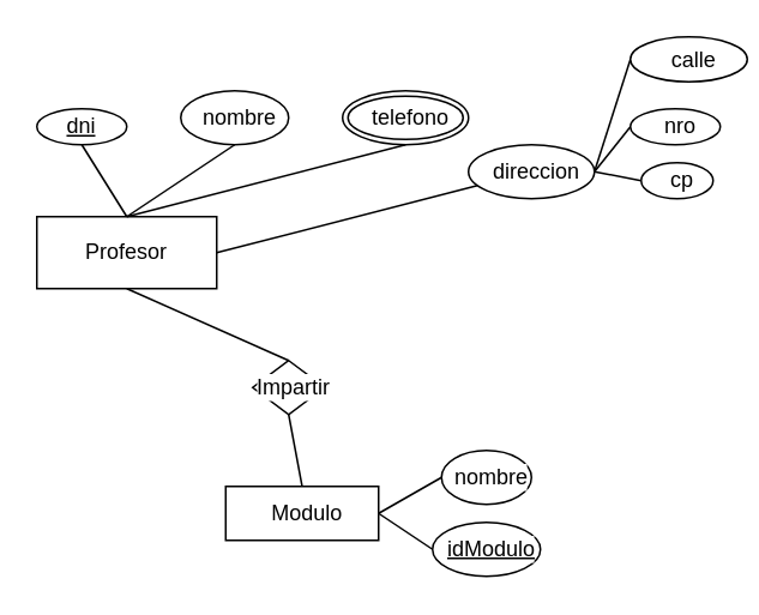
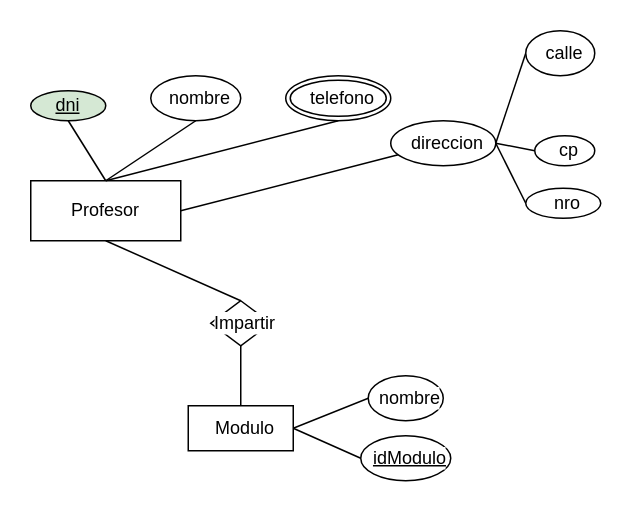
  <mxCell id="0" />
  <mxCell id="1" parent="0" />
  <mxCell id="2" style="edgeStyle=none;shape=connector;rounded=0;orthogonalLoop=1;jettySize=auto;html=1;exitX=1;exitY=0.5;exitDx=0;exitDy=0;strokeColor=default;align=center;verticalAlign=middle;fontFamily=Helvetica;fontSize=12;fontColor=default;labelBackgroundColor=default;endArrow=none;" edge="1" parent="1" source="3" target="11"><mxGeometry relative="1" as="geometry" /></mxCell>
  <mxCell id="3" value="Profesor" style="whiteSpace=wrap;html=1;align=center;" vertex="1" parent="1"><mxGeometry x="20" y="120" width="100" height="40" as="geometry" /></mxCell>
  <mxCell id="4" style="edgeStyle=none;shape=connector;rounded=0;orthogonalLoop=1;jettySize=auto;html=1;exitX=0.5;exitY=1;exitDx=0;exitDy=0;entryX=0.5;entryY=0;entryDx=0;entryDy=0;strokeColor=default;align=center;verticalAlign=middle;fontFamily=Helvetica;fontSize=12;fontColor=default;labelBackgroundColor=default;endArrow=none;" edge="1" parent="1" source="5" target="3"><mxGeometry relative="1" as="geometry" /></mxCell>
- <mxCell id="5" value="dni" style="ellipse;whiteSpace=wrap;html=1;align=center;fontStyle=4;" vertex="1" parent="1"><mxGeometry x="20" y="60" width="50" height="20" as="geometry" /></mxCell>
+ <mxCell id="5" value="dni" style="ellipse;whiteSpace=wrap;html=1;align=center;fontStyle=4;fillColor=#d5e8d4;" vertex="1" parent="1"><mxGeometry x="20" y="60" width="50" height="20" as="geometry" /></mxCell>
  <mxCell id="6" style="edgeStyle=none;shape=connector;rounded=0;orthogonalLoop=1;jettySize=auto;html=1;exitX=0.5;exitY=1;exitDx=0;exitDy=0;entryX=0.5;entryY=0;entryDx=0;entryDy=0;strokeColor=default;align=center;verticalAlign=middle;fontFamily=Helvetica;fontSize=12;fontColor=default;labelBackgroundColor=default;endArrow=none;" edge="1" parent="1" source="7" target="3"><mxGeometry relative="1" as="geometry" /></mxCell>
  <mxCell id="7" value="nombre" style="ellipse;whiteSpace=wrap;html=1;align=center;dashed=0;strokeColor=default;strokeWidth=1;verticalAlign=middle;spacingLeft=6;spacingTop=0;fontFamily=Helvetica;fontSize=12;fontColor=default;labelBackgroundColor=default;fillColor=default;" vertex="1" parent="1"><mxGeometry x="100" y="50" width="60" height="30" as="geometry" /></mxCell>
  <mxCell id="8" style="edgeStyle=none;shape=connector;rounded=0;orthogonalLoop=1;jettySize=auto;html=1;exitX=1;exitY=0.5;exitDx=0;exitDy=0;entryX=0;entryY=0.5;entryDx=0;entryDy=0;strokeColor=default;align=center;verticalAlign=middle;fontFamily=Helvetica;fontSize=12;fontColor=default;labelBackgroundColor=default;endArrow=none;" edge="1" parent="1" source="11" target="12"><mxGeometry relative="1" as="geometry" /></mxCell>
  <mxCell id="9" style="edgeStyle=none;shape=connector;rounded=0;orthogonalLoop=1;jettySize=auto;html=1;exitX=1;exitY=0.5;exitDx=0;exitDy=0;entryX=0;entryY=0.5;entryDx=0;entryDy=0;strokeColor=default;align=center;verticalAlign=middle;fontFamily=Helvetica;fontSize=12;fontColor=default;labelBackgroundColor=default;endArrow=none;" edge="1" parent="1" source="11" target="14"><mxGeometry relative="1" as="geometry" /></mxCell>
  <mxCell id="10" style="edgeStyle=none;shape=connector;rounded=0;orthogonalLoop=1;jettySize=auto;html=1;exitX=1;exitY=0.5;exitDx=0;exitDy=0;entryX=0;entryY=0.5;entryDx=0;entryDy=0;strokeColor=default;align=center;verticalAlign=middle;fontFamily=Helvetica;fontSize=12;fontColor=default;labelBackgroundColor=default;endArrow=none;" edge="1" parent="1" source="11" target="13"><mxGeometry relative="1" as="geometry" /></mxCell>
  <mxCell id="11" value="direccion" style="ellipse;whiteSpace=wrap;html=1;align=center;dashed=0;strokeColor=default;strokeWidth=1;verticalAlign=middle;spacingLeft=6;spacingTop=0;fontFamily=Helvetica;fontSize=12;fontColor=default;labelBackgroundColor=default;fillColor=default;" vertex="1" parent="1"><mxGeometry x="260" y="80" width="70" height="30" as="geometry" /></mxCell>
- <mxCell id="12" value="calle" style="ellipse;whiteSpace=wrap;html=1;align=center;dashed=0;strokeColor=default;strokeWidth=1;verticalAlign=middle;spacingLeft=6;spacingTop=0;fontFamily=Helvetica;fontSize=12;fontColor=default;labelBackgroundColor=default;fillColor=default;" vertex="1" parent="1"><mxGeometry x="350" y="20" width="65" height="25" as="geometry" /></mxCell>
+ <mxCell id="12" value="calle" style="ellipse;whiteSpace=wrap;html=1;align=center;dashed=0;strokeColor=default;strokeWidth=1;verticalAlign=middle;spacingLeft=6;spacingTop=0;fontFamily=Helvetica;fontSize=12;fontColor=default;labelBackgroundColor=default;fillColor=default;" vertex="1" parent="1"><mxGeometry x="350" y="20" width="46" height="30" as="geometry" /></mxCell>
  <mxCell id="13" value="cp" style="ellipse;whiteSpace=wrap;html=1;align=center;dashed=0;strokeColor=default;strokeWidth=1;verticalAlign=middle;spacingLeft=6;spacingTop=0;fontFamily=Helvetica;fontSize=12;fontColor=default;labelBackgroundColor=default;fillColor=default;" vertex="1" parent="1"><mxGeometry x="356" y="90" width="40" height="20" as="geometry" /></mxCell>
- <mxCell id="14" value="nro" style="ellipse;whiteSpace=wrap;html=1;align=center;dashed=0;strokeColor=default;strokeWidth=1;verticalAlign=middle;spacingLeft=6;spacingTop=0;fontFamily=Helvetica;fontSize=12;fontColor=default;labelBackgroundColor=default;fillColor=default;" vertex="1" parent="1"><mxGeometry x="350" y="60" width="50" height="20" as="geometry" /></mxCell>
+ <mxCell id="14" value="nro" style="ellipse;whiteSpace=wrap;html=1;align=center;dashed=0;strokeColor=default;strokeWidth=1;verticalAlign=middle;spacingLeft=6;spacingTop=0;fontFamily=Helvetica;fontSize=12;fontColor=default;labelBackgroundColor=default;fillColor=default;" vertex="1" parent="1"><mxGeometry x="350" y="125" width="50" height="20" as="geometry" /></mxCell>
  <mxCell id="15" style="edgeStyle=none;shape=connector;rounded=0;orthogonalLoop=1;jettySize=auto;html=1;exitX=0.5;exitY=1;exitDx=0;exitDy=0;entryX=0.5;entryY=0;entryDx=0;entryDy=0;strokeColor=default;align=center;verticalAlign=middle;fontFamily=Helvetica;fontSize=12;fontColor=default;labelBackgroundColor=default;endArrow=none;" edge="1" parent="1" source="16" target="3"><mxGeometry relative="1" as="geometry" /></mxCell>
  <mxCell id="16" value="telefono" style="ellipse;shape=doubleEllipse;margin=3;whiteSpace=wrap;html=1;align=center;dashed=0;strokeColor=default;strokeWidth=1;verticalAlign=middle;spacingLeft=6;spacingTop=0;fontFamily=Helvetica;fontSize=12;fontColor=default;labelBackgroundColor=default;fillColor=default;" vertex="1" parent="1"><mxGeometry x="190" y="50" width="70" height="30" as="geometry" /></mxCell>
  <mxCell id="17" style="edgeStyle=none;shape=connector;rounded=0;orthogonalLoop=1;jettySize=auto;html=1;exitX=1;exitY=0.5;exitDx=0;exitDy=0;entryX=0;entryY=0.5;entryDx=0;entryDy=0;strokeColor=default;align=center;verticalAlign=middle;fontFamily=Helvetica;fontSize=12;fontColor=default;labelBackgroundColor=default;endArrow=none;" edge="1" parent="1" source="20" target="22"><mxGeometry relative="1" as="geometry" /></mxCell>
  <mxCell id="18" style="edgeStyle=none;shape=connector;rounded=0;orthogonalLoop=1;jettySize=auto;html=1;exitX=1;exitY=0.5;exitDx=0;exitDy=0;entryX=0;entryY=0.5;entryDx=0;entryDy=0;strokeColor=default;align=center;verticalAlign=middle;fontFamily=Helvetica;fontSize=12;fontColor=default;labelBackgroundColor=default;endArrow=none;" edge="1" parent="1" source="20" target="21"><mxGeometry relative="1" as="geometry" /></mxCell>
  <mxCell id="19" style="edgeStyle=none;shape=connector;rounded=0;orthogonalLoop=1;jettySize=auto;html=1;exitX=0.5;exitY=0;exitDx=0;exitDy=0;entryX=0.5;entryY=1;entryDx=0;entryDy=0;strokeColor=default;align=center;verticalAlign=middle;fontFamily=Helvetica;fontSize=12;fontColor=default;labelBackgroundColor=default;endArrow=none;" edge="1" parent="1" source="24" target="3"><mxGeometry relative="1" as="geometry" /></mxCell>
- <mxCell id="20" value="Modulo" style="whiteSpace=wrap;html=1;align=center;dashed=0;strokeColor=default;strokeWidth=1;verticalAlign=middle;spacingLeft=6;spacingTop=0;fontFamily=Helvetica;fontSize=12;fontColor=default;labelBackgroundColor=default;fillColor=default;" vertex="1" parent="1"><mxGeometry x="125" y="270" width="85" height="30" as="geometry" /></mxCell>
+ <mxCell id="20" value="Modulo" style="whiteSpace=wrap;html=1;align=center;dashed=0;strokeColor=default;strokeWidth=1;verticalAlign=middle;spacingLeft=6;spacingTop=0;fontFamily=Helvetica;fontSize=12;fontColor=default;labelBackgroundColor=default;fillColor=default;" vertex="1" parent="1"><mxGeometry x="125" y="270" width="70" height="30" as="geometry" /></mxCell>
  <mxCell id="21" value="nombre" style="ellipse;whiteSpace=wrap;html=1;align=center;dashed=0;strokeColor=default;strokeWidth=1;verticalAlign=middle;spacingLeft=6;spacingTop=0;fontFamily=Helvetica;fontSize=12;fontColor=default;labelBackgroundColor=default;fillColor=default;" vertex="1" parent="1"><mxGeometry x="245" y="250" width="50" height="30" as="geometry" /></mxCell>
  <mxCell id="22" value="idModulo" style="ellipse;whiteSpace=wrap;html=1;align=center;fontStyle=4;dashed=0;strokeColor=default;strokeWidth=1;verticalAlign=middle;spacingLeft=6;spacingTop=0;fontFamily=Helvetica;fontSize=12;fontColor=default;labelBackgroundColor=default;fillColor=default;" vertex="1" parent="1"><mxGeometry x="240" y="290" width="60" height="30" as="geometry" /></mxCell>
  <mxCell id="23" value="" style="edgeStyle=none;shape=connector;rounded=0;orthogonalLoop=1;jettySize=auto;html=1;exitX=0.5;exitY=0;exitDx=0;exitDy=0;entryX=0.5;entryY=1;entryDx=0;entryDy=0;strokeColor=default;align=center;verticalAlign=middle;fontFamily=Helvetica;fontSize=12;fontColor=default;labelBackgroundColor=default;endArrow=none;" edge="1" parent="1" source="20" target="24"><mxGeometry relative="1" as="geometry"><mxPoint x="160" y="270" as="sourcePoint" /><mxPoint x="160" y="160" as="targetPoint" /></mxGeometry></mxCell>
  <mxCell id="24" value="Impartir" style="shape=rhombus;perimeter=rhombusPerimeter;whiteSpace=wrap;html=1;align=center;dashed=0;strokeColor=default;strokeWidth=1;verticalAlign=middle;spacingLeft=6;spacingTop=0;fontFamily=Helvetica;fontSize=12;fontColor=default;labelBackgroundColor=default;fillColor=default;" vertex="1" parent="1"><mxGeometry x="140" y="200" width="40" height="30" as="geometry" /></mxCell>
